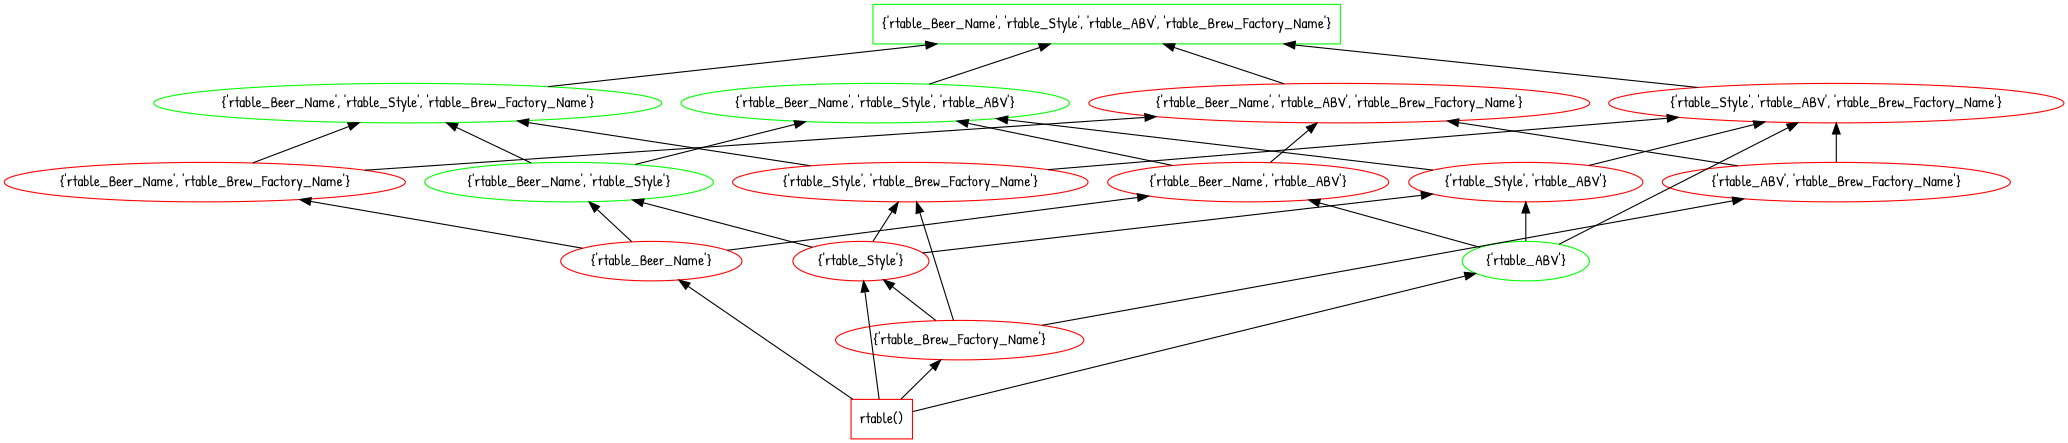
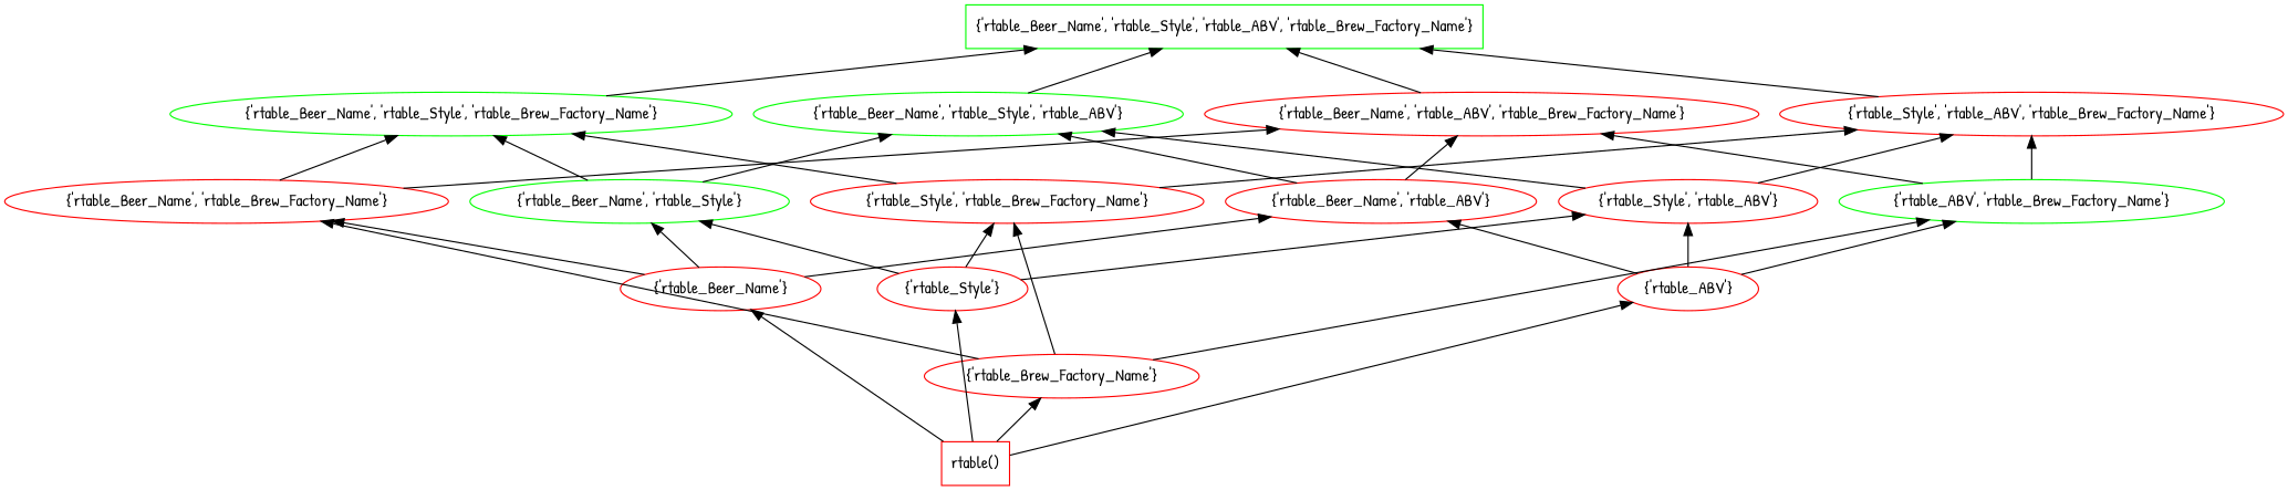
  digraph {
    fontname="Patrick Hand"
    rankdir=BT
    splines=line
    node [color=red fontname="Patrick Hand"]
    edge [fontname="Patrick Hand"]
    "{'rtable_Beer_Name', 'rtable_Style', 'rtable_ABV', 'rtable_Brew_Factory_Name'}" [color=green shape=box]
    n2 [label="rtable()" shape=box]
    "{'rtable_Beer_Name'}"
    "{'rtable_Brew_Factory_Name'}"
    "{'rtable_Style'}"
-   "{'rtable_ABV'}" [color=green]
+   "{'rtable_ABV'}"
    "{'rtable_Beer_Name', 'rtable_Brew_Factory_Name'}"
    "{'rtable_Beer_Name', 'rtable_Style'}" [color=green]
    "{'rtable_Beer_Name', 'rtable_ABV'}"
    "{'rtable_Style', 'rtable_Brew_Factory_Name'}"
-   "{'rtable_ABV', 'rtable_Brew_Factory_Name'}"
+   "{'rtable_ABV', 'rtable_Brew_Factory_Name'}" [color=green]
    "{'rtable_Style', 'rtable_ABV'}"
    "{'rtable_Beer_Name', 'rtable_Style', 'rtable_Brew_Factory_Name'}" [color=green]
    "{'rtable_Beer_Name', 'rtable_ABV', 'rtable_Brew_Factory_Name'}"
    "{'rtable_Beer_Name', 'rtable_Style', 'rtable_ABV'}" [color=green]
    "{'rtable_Style', 'rtable_ABV', 'rtable_Brew_Factory_Name'}"
    n2 -> "{'rtable_Beer_Name'}"
    n2 -> "{'rtable_Brew_Factory_Name'}"
    n2 -> "{'rtable_Style'}"
    n2 -> "{'rtable_ABV'}"
    "{'rtable_Beer_Name'}" -> "{'rtable_Beer_Name', 'rtable_Brew_Factory_Name'}"
    "{'rtable_Beer_Name'}" -> "{'rtable_Beer_Name', 'rtable_Style'}"
    "{'rtable_Beer_Name'}" -> "{'rtable_Beer_Name', 'rtable_ABV'}"
-   "{'rtable_Brew_Factory_Name'}" -> "{'rtable_Style'}"
+   "{'rtable_Brew_Factory_Name'}" -> "{'rtable_Beer_Name', 'rtable_Brew_Factory_Name'}"
    "{'rtable_Brew_Factory_Name'}" -> "{'rtable_Style', 'rtable_Brew_Factory_Name'}"
    "{'rtable_Brew_Factory_Name'}" -> "{'rtable_ABV', 'rtable_Brew_Factory_Name'}"
    "{'rtable_Style'}" -> "{'rtable_Beer_Name', 'rtable_Style'}"
    "{'rtable_Style'}" -> "{'rtable_Style', 'rtable_Brew_Factory_Name'}"
    "{'rtable_Style'}" -> "{'rtable_Style', 'rtable_ABV'}"
    "{'rtable_ABV'}" -> "{'rtable_Beer_Name', 'rtable_ABV'}"
-   "{'rtable_ABV'}" -> "{'rtable_Style', 'rtable_ABV', 'rtable_Brew_Factory_Name'}"
+   "{'rtable_ABV'}" -> "{'rtable_ABV', 'rtable_Brew_Factory_Name'}"
    "{'rtable_ABV'}" -> "{'rtable_Style', 'rtable_ABV'}"
    "{'rtable_Beer_Name', 'rtable_Brew_Factory_Name'}" -> "{'rtable_Beer_Name', 'rtable_Style', 'rtable_Brew_Factory_Name'}"
    "{'rtable_Beer_Name', 'rtable_Brew_Factory_Name'}" -> "{'rtable_Beer_Name', 'rtable_ABV', 'rtable_Brew_Factory_Name'}"
    "{'rtable_Beer_Name', 'rtable_Style'}" -> "{'rtable_Beer_Name', 'rtable_Style', 'rtable_Brew_Factory_Name'}"
    "{'rtable_Beer_Name', 'rtable_Style'}" -> "{'rtable_Beer_Name', 'rtable_Style', 'rtable_ABV'}"
    "{'rtable_Beer_Name', 'rtable_ABV'}" -> "{'rtable_Beer_Name', 'rtable_ABV', 'rtable_Brew_Factory_Name'}"
    "{'rtable_Beer_Name', 'rtable_ABV'}" -> "{'rtable_Beer_Name', 'rtable_Style', 'rtable_ABV'}"
    "{'rtable_Style', 'rtable_Brew_Factory_Name'}" -> "{'rtable_Beer_Name', 'rtable_Style', 'rtable_Brew_Factory_Name'}"
    "{'rtable_Style', 'rtable_Brew_Factory_Name'}" -> "{'rtable_Style', 'rtable_ABV', 'rtable_Brew_Factory_Name'}"
    "{'rtable_ABV', 'rtable_Brew_Factory_Name'}" -> "{'rtable_Beer_Name', 'rtable_ABV', 'rtable_Brew_Factory_Name'}"
    "{'rtable_ABV', 'rtable_Brew_Factory_Name'}" -> "{'rtable_Style', 'rtable_ABV', 'rtable_Brew_Factory_Name'}"
    "{'rtable_Style', 'rtable_ABV'}" -> "{'rtable_Beer_Name', 'rtable_Style', 'rtable_ABV'}"
    "{'rtable_Style', 'rtable_ABV'}" -> "{'rtable_Style', 'rtable_ABV', 'rtable_Brew_Factory_Name'}"
    "{'rtable_Beer_Name', 'rtable_Style', 'rtable_Brew_Factory_Name'}" -> "{'rtable_Beer_Name', 'rtable_Style', 'rtable_ABV', 'rtable_Brew_Factory_Name'}"
    "{'rtable_Beer_Name', 'rtable_ABV', 'rtable_Brew_Factory_Name'}" -> "{'rtable_Beer_Name', 'rtable_Style', 'rtable_ABV', 'rtable_Brew_Factory_Name'}"
    "{'rtable_Beer_Name', 'rtable_Style', 'rtable_ABV'}" -> "{'rtable_Beer_Name', 'rtable_Style', 'rtable_ABV', 'rtable_Brew_Factory_Name'}"
    "{'rtable_Style', 'rtable_ABV', 'rtable_Brew_Factory_Name'}" -> "{'rtable_Beer_Name', 'rtable_Style', 'rtable_ABV', 'rtable_Brew_Factory_Name'}"
  }
